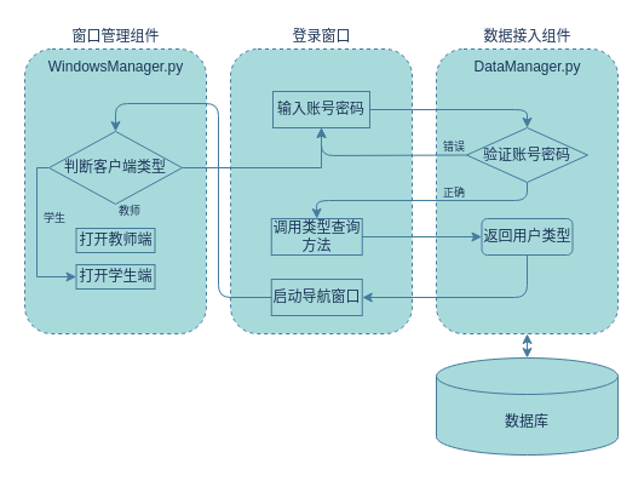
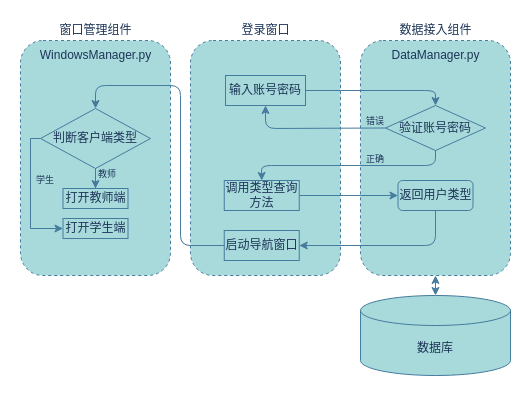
  <mxCell id="0" />
  <mxCell id="1" parent="0" />
  <mxCell id="2" value="" style="rounded=1;whiteSpace=wrap;html=1;dashed=1;fillColor=#A8DADC;strokeColor=#457B9D;fontColor=#1D3557;" parent="1" vertex="1"><mxGeometry x="360" y="40" width="150" height="235" as="geometry" /></mxCell>
  <mxCell id="3" value="" style="rounded=1;whiteSpace=wrap;html=1;dashed=1;fillColor=#A8DADC;strokeColor=#457B9D;fontColor=#1D3557;" parent="1" vertex="1"><mxGeometry x="190" y="40" width="150" height="235" as="geometry" /></mxCell>
  <mxCell id="4" value="调用类型查询方法" style="rounded=0;whiteSpace=wrap;html=1;fillColor=#A8DADC;strokeColor=#457B9D;fontColor=#1D3557;" parent="1" vertex="1"><mxGeometry x="223.75" y="180" width="75" height="30" as="geometry" /></mxCell>
  <mxCell id="5" value="" style="rounded=1;whiteSpace=wrap;html=1;dashed=1;fillColor=#A8DADC;strokeColor=#457B9D;fontColor=#1D3557;" parent="1" vertex="1"><mxGeometry x="20" y="40" width="150" height="235" as="geometry" /></mxCell>
  <mxCell id="6" value="输入账号密码" style="rounded=0;whiteSpace=wrap;html=1;fillColor=#A8DADC;strokeColor=#457B9D;fontColor=#1D3557;" parent="1" vertex="1"><mxGeometry x="225" y="75" width="80" height="30" as="geometry" /></mxCell>
  <mxCell id="7" value="" style="endArrow=classic;html=1;exitX=1;exitY=0.5;exitDx=0;exitDy=0;entryX=0.5;entryY=0;entryDx=0;entryDy=0;strokeColor=#457B9D;fontColor=#1D3557;labelBackgroundColor=#F1FAEE;" parent="1" source="6" target="8" edge="1"><mxGeometry width="50" height="50" relative="1" as="geometry"><mxPoint x="330" y="75" as="sourcePoint" /><mxPoint x="380" y="25" as="targetPoint" /><Array as="points"><mxPoint x="350" y="90" /><mxPoint x="435" y="90" /></Array></mxGeometry></mxCell>
  <mxCell id="8" value="验证账号密码" style="rhombus;whiteSpace=wrap;html=1;fillColor=#A8DADC;strokeColor=#457B9D;fontColor=#1D3557;" parent="1" vertex="1"><mxGeometry x="385" y="105" width="100" height="45" as="geometry" /></mxCell>
  <mxCell id="9" value="&lt;font style=&quot;font-size: 9px&quot;&gt;正确&lt;/font&gt;" style="text;html=1;strokeColor=none;fillColor=none;align=center;verticalAlign=middle;whiteSpace=wrap;rounded=0;fontColor=#1D3557;" parent="1" vertex="1"><mxGeometry x="324.5" y="153" width="100" height="9" as="geometry" /></mxCell>
- <mxCell id="10" value="" style="edgeStyle=orthogonalEdgeStyle;rounded=0;orthogonalLoop=1;jettySize=auto;html=1;strokeColor=#457B9D;fontColor=#1D3557;labelBackgroundColor=#F1FAEE;" parent="1" source="12" target="6" edge="1"><mxGeometry relative="1" as="geometry" /></mxCell>
+ <mxCell id="10" value="" style="edgeStyle=orthogonalEdgeStyle;rounded=0;orthogonalLoop=1;jettySize=auto;html=1;strokeColor=#457B9D;fontColor=#1D3557;labelBackgroundColor=#F1FAEE;" parent="1" source="12" target="13" edge="1"><mxGeometry relative="1" as="geometry" /></mxCell>
  <mxCell id="11" value="" style="edgeStyle=orthogonalEdgeStyle;rounded=0;orthogonalLoop=1;jettySize=auto;html=1;strokeColor=#457B9D;fontColor=#1D3557;labelBackgroundColor=#F1FAEE;" parent="1" source="12" target="14" edge="1"><mxGeometry relative="1" as="geometry"><Array as="points"><mxPoint x="30" y="138" /><mxPoint x="30" y="228" /></Array></mxGeometry></mxCell>
  <mxCell id="12" value="判断客户端类型" style="rhombus;whiteSpace=wrap;html=1;fillColor=#A8DADC;strokeColor=#457B9D;fontColor=#1D3557;" parent="1" vertex="1"><mxGeometry x="40" y="108" width="110" height="60" as="geometry" /></mxCell>
  <mxCell id="13" value="打开教师端" style="whiteSpace=wrap;html=1;fillColor=#A8DADC;strokeColor=#457B9D;fontColor=#1D3557;" parent="1" vertex="1"><mxGeometry x="62.5" y="188" width="65" height="20" as="geometry" /></mxCell>
  <mxCell id="14" value="打开学生端" style="whiteSpace=wrap;html=1;fillColor=#A8DADC;strokeColor=#457B9D;fontColor=#1D3557;" parent="1" vertex="1"><mxGeometry x="62.5" y="218" width="65" height="20" as="geometry" /></mxCell>
  <mxCell id="15" value="WindowsManager.py" style="text;html=1;strokeColor=none;fillColor=none;align=center;verticalAlign=middle;whiteSpace=wrap;rounded=0;dashed=1;fontColor=#1D3557;" parent="1" vertex="1"><mxGeometry x="37.5" y="45" width="115" height="20" as="geometry" /></mxCell>
  <mxCell id="16" value="DataManager.py" style="text;html=1;strokeColor=none;fillColor=none;align=center;verticalAlign=middle;whiteSpace=wrap;rounded=0;dashed=1;fontColor=#1D3557;" parent="1" vertex="1"><mxGeometry x="377.5" y="45" width="115" height="20" as="geometry" /></mxCell>
  <mxCell id="17" value="" style="endArrow=classic;html=1;exitX=0.5;exitY=1;exitDx=0;exitDy=0;entryX=0.5;entryY=0;entryDx=0;entryDy=0;strokeColor=#457B9D;fontColor=#1D3557;labelBackgroundColor=#F1FAEE;" parent="1" source="8" target="4" edge="1"><mxGeometry width="50" height="50" relative="1" as="geometry"><mxPoint x="290" y="175" as="sourcePoint" /><mxPoint x="340" y="125" as="targetPoint" /><Array as="points"><mxPoint x="435" y="165" /><mxPoint x="261" y="165" /></Array></mxGeometry></mxCell>
  <mxCell id="18" value="" style="endArrow=classic;html=1;exitX=0;exitY=0.5;exitDx=0;exitDy=0;entryX=0.5;entryY=1;entryDx=0;entryDy=0;strokeColor=#457B9D;fontColor=#1D3557;labelBackgroundColor=#F1FAEE;" parent="1" source="8" target="6" edge="1"><mxGeometry width="50" height="50" relative="1" as="geometry"><mxPoint x="290" y="125" as="sourcePoint" /><mxPoint x="340" y="75" as="targetPoint" /><Array as="points"><mxPoint x="265" y="128" /></Array></mxGeometry></mxCell>
  <mxCell id="19" value="数据库" style="shape=cylinder3;whiteSpace=wrap;html=1;boundedLbl=1;backgroundOutline=1;size=15;fillColor=#A8DADC;strokeColor=#457B9D;fontColor=#1D3557;" parent="1" vertex="1"><mxGeometry x="360" y="295" width="150" height="80" as="geometry" /></mxCell>
  <mxCell id="20" value="" style="endArrow=classic;startArrow=classic;html=1;entryX=0.5;entryY=1;entryDx=0;entryDy=0;exitX=0.5;exitY=0;exitDx=0;exitDy=0;exitPerimeter=0;strokeColor=#457B9D;fontColor=#1D3557;labelBackgroundColor=#F1FAEE;" parent="1" source="19" target="2" edge="1"><mxGeometry width="50" height="50" relative="1" as="geometry"><mxPoint x="410" y="295" as="sourcePoint" /><mxPoint x="460" y="245" as="targetPoint" /></mxGeometry></mxCell>
  <mxCell id="21" value="窗口管理组件" style="text;html=1;strokeColor=none;fillColor=none;align=center;verticalAlign=middle;whiteSpace=wrap;rounded=0;fontColor=#1D3557;" parent="1" vertex="1"><mxGeometry x="53.75" y="20" width="82.5" height="20" as="geometry" /></mxCell>
  <mxCell id="22" value="登录窗口" style="text;html=1;strokeColor=none;fillColor=none;align=center;verticalAlign=middle;whiteSpace=wrap;rounded=0;fontColor=#1D3557;" parent="1" vertex="1"><mxGeometry x="223.75" y="20" width="82.5" height="20" as="geometry" /></mxCell>
  <mxCell id="23" value="数据接入组件" style="text;html=1;strokeColor=none;fillColor=none;align=center;verticalAlign=middle;whiteSpace=wrap;rounded=0;fontColor=#1D3557;" parent="1" vertex="1"><mxGeometry x="393.75" y="20" width="82.5" height="20" as="geometry" /></mxCell>
  <mxCell id="24" value="&lt;font style=&quot;font-size: 9px&quot;&gt;错误&lt;/font&gt;" style="text;html=1;strokeColor=none;fillColor=none;align=center;verticalAlign=middle;whiteSpace=wrap;rounded=0;fontColor=#1D3557;" parent="1" vertex="1"><mxGeometry x="360" y="115" width="30" height="9" as="geometry" /></mxCell>
  <mxCell id="25" value="&lt;font style=&quot;font-size: 9px&quot;&gt;教师&lt;br&gt;&lt;/font&gt;" style="text;html=1;strokeColor=none;fillColor=none;align=center;verticalAlign=middle;whiteSpace=wrap;rounded=0;fontColor=#1D3557;" parent="1" vertex="1"><mxGeometry x="91.5" y="168" width="30" height="9" as="geometry" /></mxCell>
  <mxCell id="26" value="&lt;font style=&quot;font-size: 9px&quot;&gt;学生&lt;br&gt;&lt;/font&gt;" style="text;html=1;strokeColor=none;fillColor=none;align=center;verticalAlign=middle;whiteSpace=wrap;rounded=0;fontColor=#1D3557;" parent="1" vertex="1"><mxGeometry x="29.5" y="174" width="30" height="9" as="geometry" /></mxCell>
  <mxCell id="27" value="返回用户类型" style="whiteSpace=wrap;html=1;fillColor=#A8DADC;strokeColor=#457B9D;fontColor=#1D3557;rounded=1;" vertex="1" parent="1"><mxGeometry x="397.5" y="180" width="75" height="30" as="geometry" /></mxCell>
  <mxCell id="28" value="" style="endArrow=classic;html=1;strokeColor=#457B9D;fillColor=#A8DADC;fontColor=#1D3557;exitX=1;exitY=0.5;exitDx=0;exitDy=0;entryX=0;entryY=0.5;entryDx=0;entryDy=0;" edge="1" parent="1" source="4" target="27"><mxGeometry width="50" height="50" relative="1" as="geometry"><mxPoint x="340" y="225" as="sourcePoint" /><mxPoint x="390" y="175" as="targetPoint" /></mxGeometry></mxCell>
  <mxCell id="29" value="启动导航窗口" style="rounded=0;whiteSpace=wrap;html=1;fillColor=#A8DADC;strokeColor=#457B9D;fontColor=#1D3557;" vertex="1" parent="1"><mxGeometry x="223.75" y="230" width="75" height="30" as="geometry" /></mxCell>
  <mxCell id="30" value="" style="endArrow=classic;html=1;strokeColor=#457B9D;fillColor=#A8DADC;fontColor=#1D3557;exitX=0.5;exitY=1;exitDx=0;exitDy=0;entryX=1;entryY=0.5;entryDx=0;entryDy=0;" edge="1" parent="1" source="27" target="29"><mxGeometry width="50" height="50" relative="1" as="geometry"><mxPoint x="340" y="225" as="sourcePoint" /><mxPoint x="390" y="175" as="targetPoint" /><Array as="points"><mxPoint x="435" y="245" /></Array></mxGeometry></mxCell>
  <mxCell id="31" value="" style="endArrow=classic;html=1;strokeColor=#457B9D;fillColor=#A8DADC;fontColor=#1D3557;exitX=0;exitY=0.5;exitDx=0;exitDy=0;entryX=0.5;entryY=0;entryDx=0;entryDy=0;" edge="1" parent="1" source="29" target="12"><mxGeometry width="50" height="50" relative="1" as="geometry"><mxPoint x="170" y="245" as="sourcePoint" /><mxPoint x="220" y="195" as="targetPoint" /><Array as="points"><mxPoint x="180" y="245" /><mxPoint x="180" y="85" /><mxPoint x="95" y="85" /></Array></mxGeometry></mxCell>
